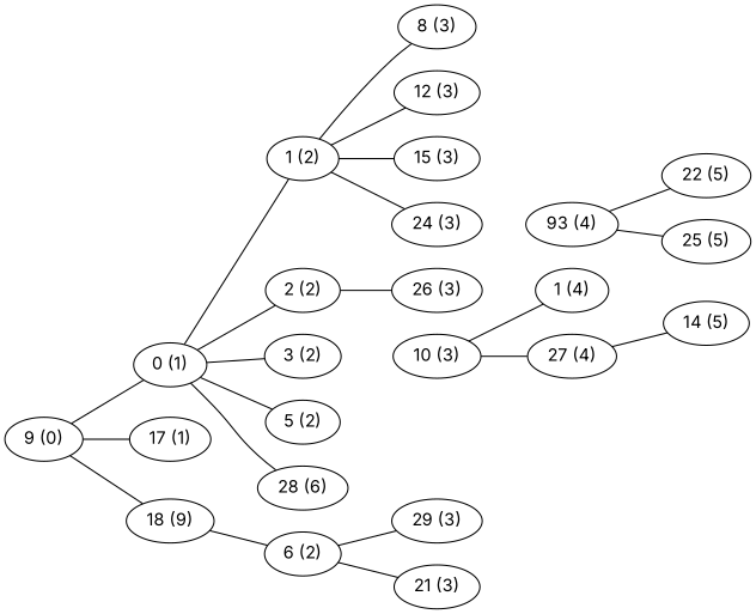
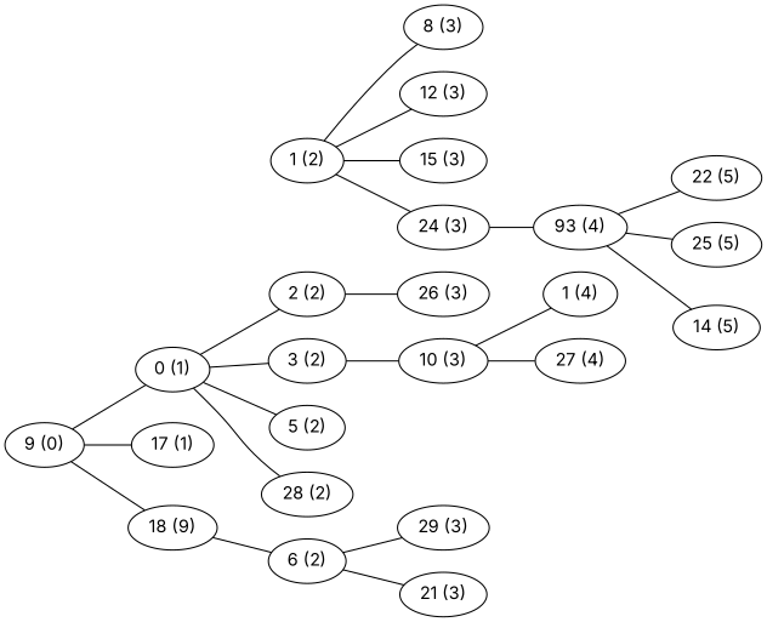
  graph {
    fontname=Inter
    rankdir=LR
    node [fontname=Inter]
    edge [fontname=Inter]
    n1 [label="0 (1)"]
    n2 [label="1 (2)"]
    n3 [label="2 (2)"]
    n4 [label="3 (2)"]
    n5 [label="5 (2)"]
-   n6 [label="28 (6)"]
+   n6 [label="28 (2)"]
    n7 [label="8 (3)"]
    n8 [label="12 (3)"]
    n9 [label="15 (3)"]
    n10 [label="24 (3)"]
    n11 [label="26 (3)"]
    n12 [label="10 (3)"]
    n13 [label="9 (0)"]
    n14 [label="17 (1)"]
    n15 [label="18 (9)"]
    n16 [label="6 (2)"]
    n17 [label="29 (3)"]
    n18 [label="21 (3)"]
    n19 [label="93 (4)"]
    n20 [label="1 (4)"]
    n21 [label="27 (4)"]
    n22 [label="22 (5)"]
    n23 [label="25 (5)"]
    n24 [label="14 (5)"]
-   n1 -- n2
    n1 -- n3
    n1 -- n4
    n1 -- n5
    n1 -- n6
    n2 -- n7
    n2 -- n8
    n2 -- n9
    n2 -- n10
    n3 -- n11
+   n4 -- n12
+   n10 -- n19
    n12 -- n20
    n12 -- n21
    n13 -- n1
    n13 -- n14
    n13 -- n15
    n15 -- n16
    n16 -- n17
    n16 -- n18
    n19 -- n22
    n19 -- n23
-   n21 -- n24
+   n19 -- n24
  }
